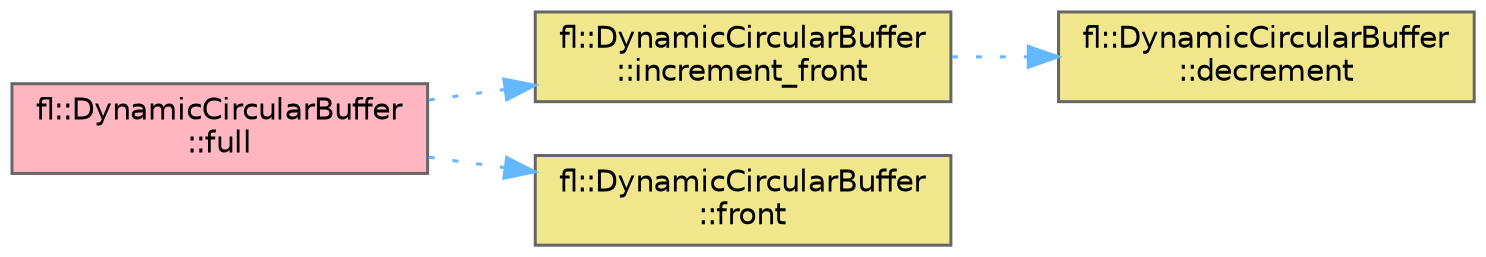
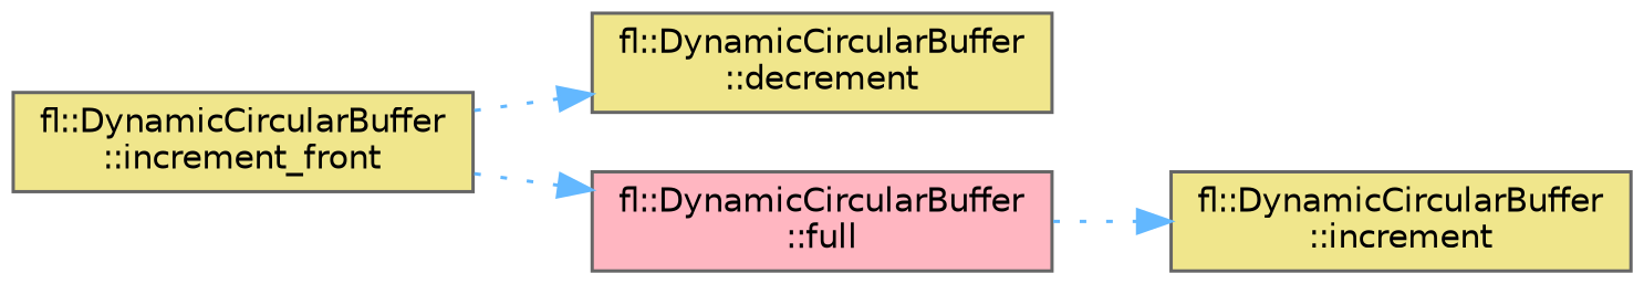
  digraph {
    rankdir=LR
    node [color=grey40 fillcolor=khaki fontname=Helvetica fontsize=10 shape=box style=filled]
    edge [color=steelblue1 fontname=Helvetica fontsize=10 labelfontname=Helvetica labelfontsize=10 style=dotted]
    n1 [color=gray40 fontcolor=black height=0.2 label="fl::DynamicCircularBuffer\l::increment_front" width=0.4]
    n2 [height=0.2 label="fl::DynamicCircularBuffer\l::decrement" width=0.4]
    n3 [fillcolor=lightpink height=0.2 label="fl::DynamicCircularBuffer\l::full" width=0.4]
-   n4 [height=0.2 label="fl::DynamicCircularBuffer\l::front" width=0.4]
+   n4 [height=0.2 label="fl::DynamicCircularBuffer\l::increment" width=0.4]
    n1 -> n2
-   n3 -> n1
+   n1 -> n3
    n3 -> n4
  }
